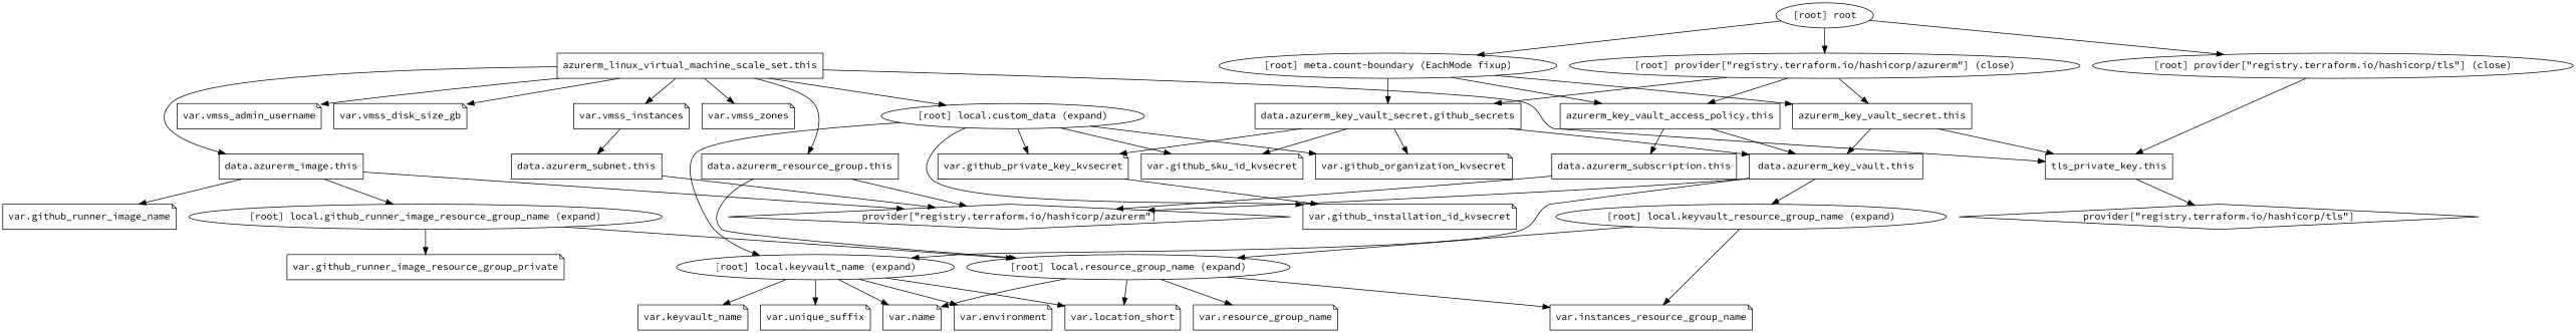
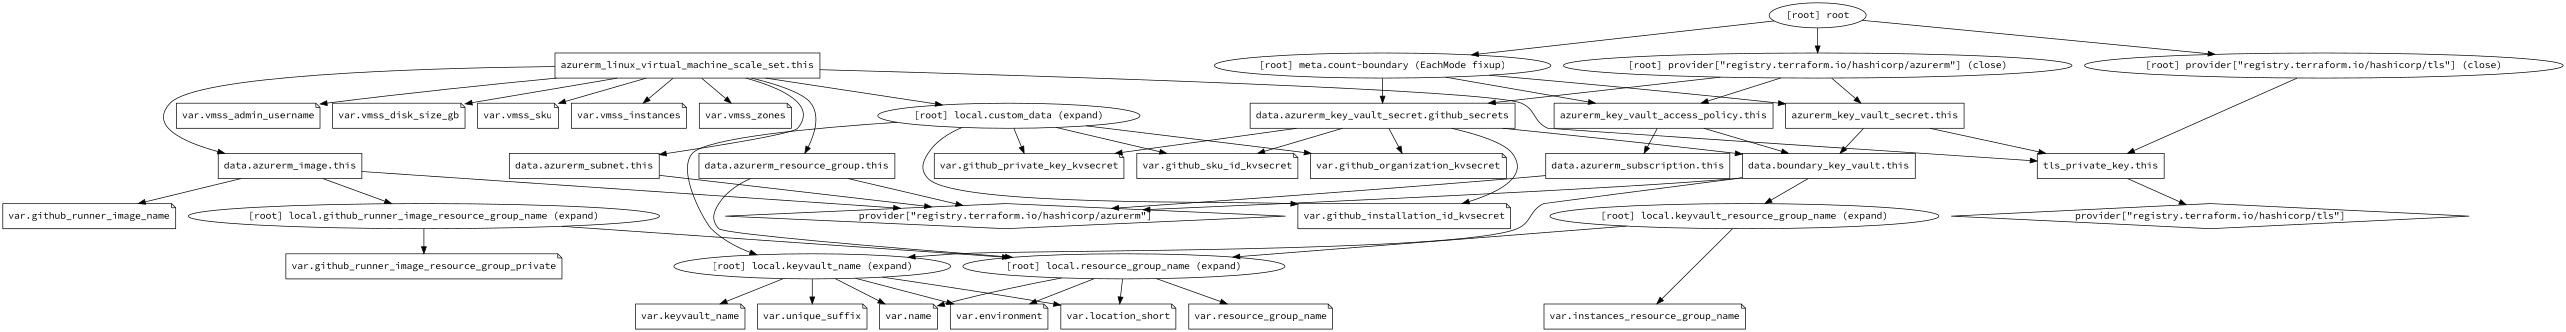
  digraph {
    compound=true
    fontname="Source Code Pro"
    newrank=true
    node [fontname="Source Code Pro" shape=note]
    edge [fontname="Source Code Pro"]
    n1 [label="azurerm_key_vault_access_policy.this" shape=box]
    n2 [label="azurerm_linux_virtual_machine_scale_set.this" shape=box]
-   n3 [label="data.azurerm_key_vault.this" shape=box]
+   n3 [label="data.boundary_key_vault.this" shape=box]
    n4 [label="data.azurerm_subscription.this" shape=box]
    n5 [label="azurerm_key_vault_secret.this" shape=box]
    n6 [label="tls_private_key.this" shape=box]
    n7 [label="data.azurerm_image.this" shape=box]
    n8 [label="data.azurerm_resource_group.this" shape=box]
    n9 [label="data.azurerm_subnet.this" shape=box]
    n10 [label="var.vmss_admin_username"]
    n11 [label="var.vmss_disk_size_gb"]
    n12 [label="var.vmss_instances"]
+   n13 [label="var.vmss_sku"]
    n14 [label="var.vmss_zones"]
    "[root] local.custom_data (expand)" [shape=""]
    n16 [label="provider[\"registry.terraform.io/hashicorp/azurerm\"]" shape=diamond]
    n17 [label="var.github_runner_image_name"]
    "[root] local.github_runner_image_resource_group_name (expand)" [shape=""]
    "[root] local.keyvault_name (expand)" [shape=""]
    "[root] local.keyvault_resource_group_name (expand)" [shape=""]
    n21 [label="data.azurerm_key_vault_secret.github_secrets" shape=box]
    n22 [label="var.github_sku_id_kvsecret"]
    n23 [label="var.github_installation_id_kvsecret"]
    n24 [label="var.github_organization_kvsecret"]
    n25 [label="var.github_private_key_kvsecret"]
    "[root] local.resource_group_name (expand)" [shape=""]
    n27 [label="provider[\"registry.terraform.io/hashicorp/tls\"]" shape=diamond]
    n28 [label="var.environment"]
    n29 [label="var.github_runner_image_resource_group_private"]
    n30 [label="var.keyvault_name"]
    n31 [label="var.instances_resource_group_name"]
    n32 [label="var.location_short"]
    n33 [label="var.name"]
    n34 [label="var.resource_group_name"]
    n35 [label="var.unique_suffix"]
    "[root] meta.count-boundary (EachMode fixup)" [shape=""]
    "[root] provider[\"registry.terraform.io/hashicorp/azurerm\"] (close)" [shape=""]
    "[root] provider[\"registry.terraform.io/hashicorp/tls\"] (close)" [shape=""]
    "[root] root" [shape=""]
    subgraph sub_1 {
      n1
      n2
      n3
      n4
      n5
      n6
      n7
      n8
      n9
      n10
      n11
      n12
+     n13
      n14
      "[root] local.custom_data (expand)"
      n16
      n17
      "[root] local.github_runner_image_resource_group_name (expand)"
      "[root] local.keyvault_name (expand)"
      "[root] local.keyvault_resource_group_name (expand)"
      n21
      n22
      n23
      n24
      n25
      "[root] local.resource_group_name (expand)"
      n27
      n28
      n29
      n30
      n31
      n32
      n33
      n34
      n35
      "[root] meta.count-boundary (EachMode fixup)"
      "[root] provider[\"registry.terraform.io/hashicorp/azurerm\"] (close)"
      "[root] provider[\"registry.terraform.io/hashicorp/tls\"] (close)"
      "[root] root"
    }
    n1 -> n3
    n1 -> n4
    n2 -> n6
    n2 -> n7
    n2 -> n8
-   n12 -> n9
+   n2 -> n9
    n2 -> n10
    n2 -> n11
    n2 -> n12
+   n2 -> n13
    n2 -> n14
    n2 -> "[root] local.custom_data (expand)"
    n3 -> n16
    n3 -> "[root] local.keyvault_name (expand)"
    n3 -> "[root] local.keyvault_resource_group_name (expand)"
    n4 -> n16
    n5 -> n3
    n5 -> n6
    n6 -> n27
    n7 -> n16
    n7 -> n17
    n7 -> "[root] local.github_runner_image_resource_group_name (expand)"
    n8 -> n16
    n8 -> "[root] local.resource_group_name (expand)"
    n9 -> n16
    "[root] local.custom_data (expand)" -> "[root] local.keyvault_name (expand)"
    "[root] local.custom_data (expand)" -> n22
    "[root] local.custom_data (expand)" -> n23
    "[root] local.custom_data (expand)" -> n24
    "[root] local.custom_data (expand)" -> n25
    "[root] local.github_runner_image_resource_group_name (expand)" -> "[root] local.resource_group_name (expand)"
    "[root] local.github_runner_image_resource_group_name (expand)" -> n29
    "[root] local.keyvault_name (expand)" -> n28
    "[root] local.keyvault_name (expand)" -> n30
    "[root] local.keyvault_name (expand)" -> n32
    "[root] local.keyvault_name (expand)" -> n33
    "[root] local.keyvault_name (expand)" -> n35
    "[root] local.keyvault_resource_group_name (expand)" -> "[root] local.resource_group_name (expand)"
    "[root] local.keyvault_resource_group_name (expand)" -> n31
    n21 -> n3
    n21 -> n22
-   n25 -> n23
+   n21 -> n23
    n21 -> n24
    n21 -> n25
-   "[root] local.resource_group_name (expand)" -> n31
+   "[root] local.resource_group_name (expand)" -> n28
    "[root] local.resource_group_name (expand)" -> n32
    "[root] local.resource_group_name (expand)" -> n33
    "[root] local.resource_group_name (expand)" -> n34
    "[root] meta.count-boundary (EachMode fixup)" -> n1
    "[root] meta.count-boundary (EachMode fixup)" -> n5
    "[root] meta.count-boundary (EachMode fixup)" -> n21
    "[root] provider[\"registry.terraform.io/hashicorp/azurerm\"] (close)" -> n1
    "[root] provider[\"registry.terraform.io/hashicorp/azurerm\"] (close)" -> n5
    "[root] provider[\"registry.terraform.io/hashicorp/azurerm\"] (close)" -> n21
    "[root] provider[\"registry.terraform.io/hashicorp/tls\"] (close)" -> n6
    "[root] root" -> "[root] meta.count-boundary (EachMode fixup)"
    "[root] root" -> "[root] provider[\"registry.terraform.io/hashicorp/azurerm\"] (close)"
    "[root] root" -> "[root] provider[\"registry.terraform.io/hashicorp/tls\"] (close)"
  }
